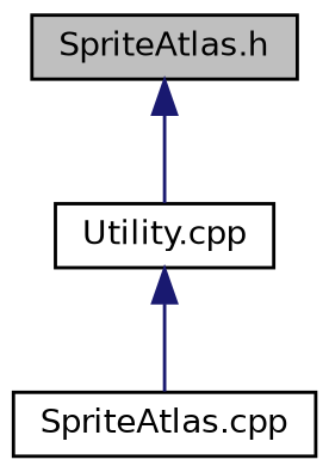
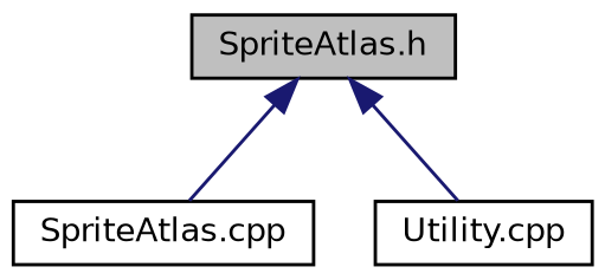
  digraph {
    node [color=black fillcolor=white fontname=Helvetica fontsize=10 shape=record style=filled]
    edge [color=midnightblue dir=back fontname=Helvetica fontsize=10 labelfontname=Helvetica labelfontsize=10 style=solid]
    n1 [fillcolor=grey75 fontcolor=black height=0.2 label="SpriteAtlas.h" width=0.4]
    n2 [height=0.2 label="SpriteAtlas.cpp" width=0.4]
    n3 [height=0.2 label="Utility.cpp" width=0.4]
-   n3 -> n2
+   n1 -> n2
    n1 -> n3
  }
